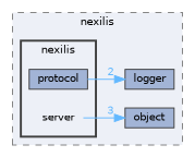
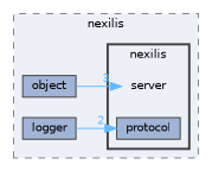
  digraph {
    compound=true
    rankdir=LR
    node [fontname=Helvetica fontsize=10 shape=box color=grey25 fillcolor="#a2b4d6" style=filled]
    edge [color=steelblue1 fontcolor=steelblue1 fontname=Helvetica fontsize=10 labeldistance=1.5 labelfontname=Helvetica labelfontsize=10]
    n1 [height=0.2 label=server shape=plaintext width=0.4 color="" fillcolor="" style=""]
    n2 [height=0.2 label=protocol width=0.4]
    n3 [height=0.2 label=object width=0.4]
    n4 [height=0.2 label=logger width=0.4]
    subgraph cluster_1 {
      bgcolor="#edf0f7"
      fontname=Helvetica
      fontsize=10
      label=nexilis
      pencolor=grey50
      style="filled,dashed"
      n3
      n4
      subgraph cluster_2 {
        bgcolor="#edf0f7"
        fontname=Helvetica
        fontsize=10
        label=nexilis
        pencolor=grey25
        style="filled,bold"
        n1
        n2
      }
    }
-   n1 -> n3 [headlabel=3]
-   n2 -> n4 [headlabel=2]
+   n3 -> n1 [headlabel=3]
+   n4 -> n2 [headlabel=2]
  }
